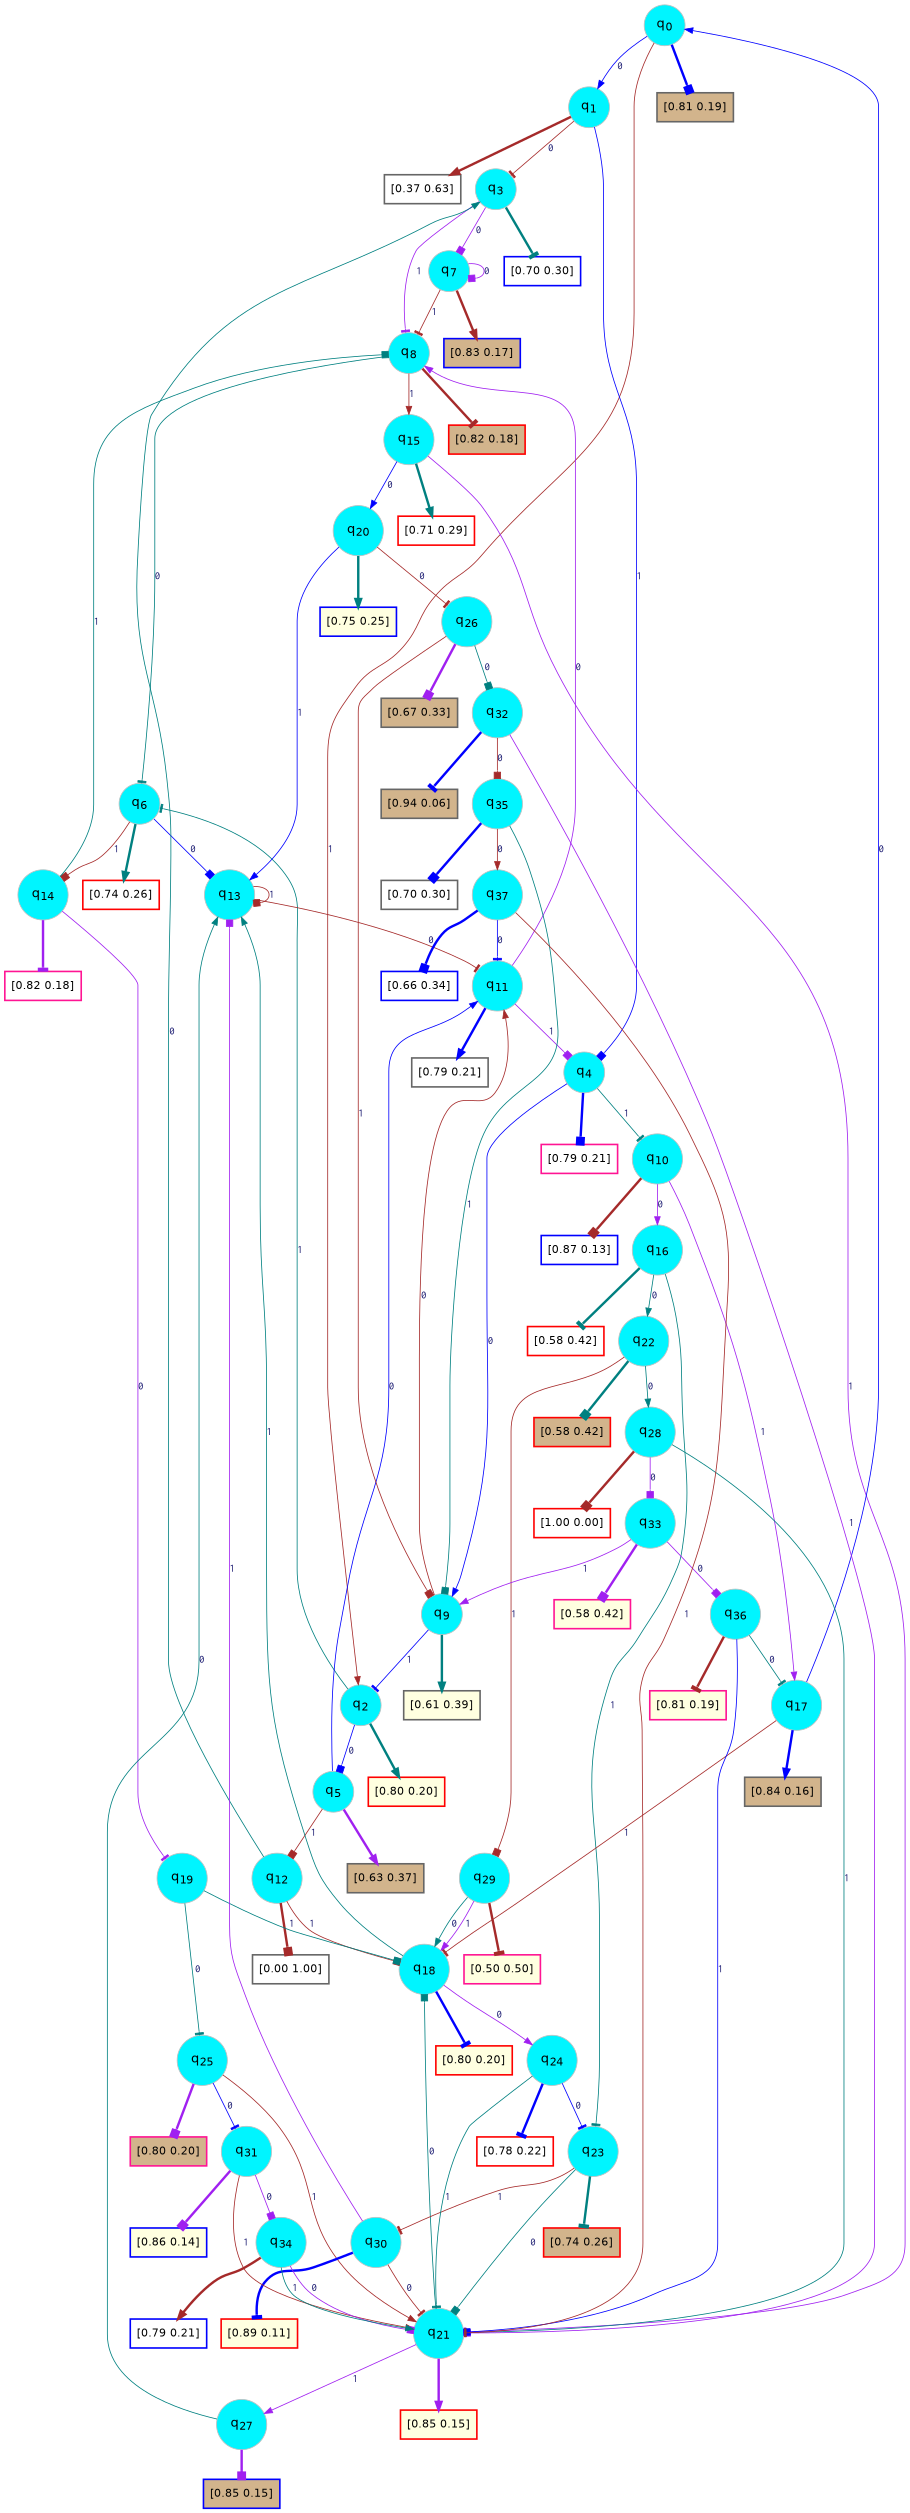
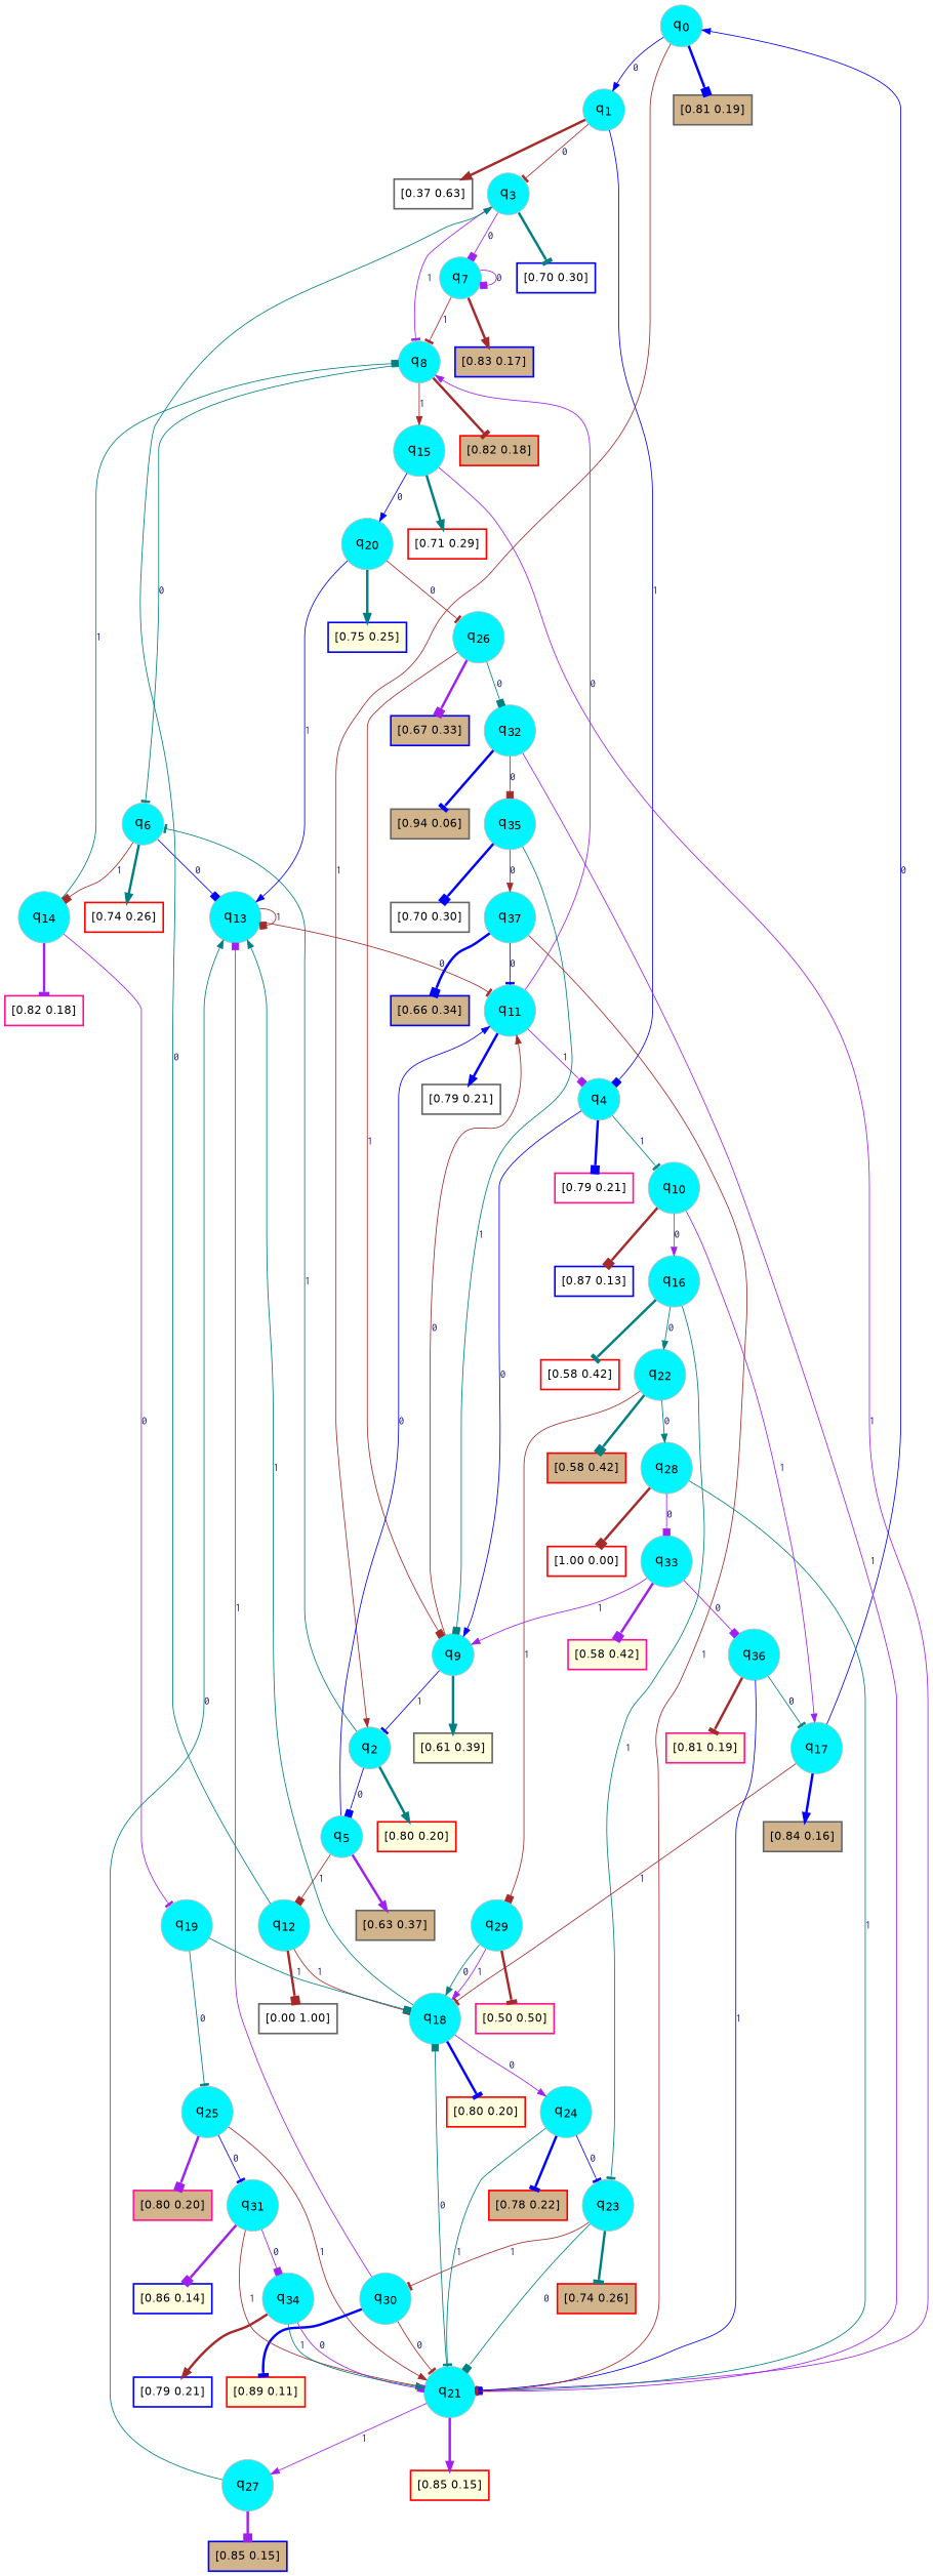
  digraph {
    rankdir=TD
    node [color=gray fillcolor=turquoise1 fontcolor=black fontname=Helvetica fontsize=16 fontweight=bold shape=circle style=filled]
    edge [arrowhead=box arrowsize=1 color=brown fontcolor=midnightblue fontname=courier fontweight=bold penwidth=1 style=solid weight=20]
    n1 [label=<q<SUB>0</SUB>>]
    n2 [label=<q<SUB>1</SUB>>]
    n3 [label=<q<SUB>2</SUB>>]
    n4 [color=gray40 fillcolor=tan fontsize=14 label="[0.81 0.19]" penwidth=2 shape=box]
    n5 [label=<q<SUB>3</SUB>>]
    n6 [label=<q<SUB>4</SUB>>]
    n7 [color=gray40 fillcolor=white fontsize=14 label="[0.37 0.63]" penwidth=2 shape=box]
    n8 [label=<q<SUB>5</SUB>>]
    n9 [label=<q<SUB>6</SUB>>]
    n10 [color=red fillcolor=lightyellow fontsize=14 label="[0.80 0.20]" penwidth=2 shape=box]
    n11 [label=<q<SUB>7</SUB>>]
    n12 [label=<q<SUB>8</SUB>>]
    n13 [color=blue fillcolor=white fontsize=14 label="[0.70 0.30]" penwidth=2 shape=box]
    n14 [label=<q<SUB>9</SUB>>]
    n15 [label=<q<SUB>10</SUB>>]
    n16 [color=deeppink fillcolor=white fontsize=14 label="[0.79 0.21]" penwidth=2 shape=box]
    n17 [label=<q<SUB>11</SUB>>]
    n18 [label=<q<SUB>12</SUB>>]
    n19 [color=gray40 fillcolor=tan fontsize=14 label="[0.63 0.37]" penwidth=2 shape=box]
    n20 [label=<q<SUB>13</SUB>>]
    n21 [label=<q<SUB>14</SUB>>]
    n22 [color=red fillcolor=white fontsize=14 label="[0.74 0.26]" penwidth=2 shape=box]
    n23 [color=blue fillcolor=tan fontsize=14 label="[0.83 0.17]" penwidth=2 shape=box]
    n24 [label=<q<SUB>15</SUB>>]
    n25 [color=red fillcolor=tan fontsize=14 label="[0.82 0.18]" penwidth=2 shape=box]
    n26 [color=gray40 fillcolor=lightyellow fontsize=14 label="[0.61 0.39]" penwidth=2 shape=box]
    n27 [label=<q<SUB>16</SUB>>]
    n28 [label=<q<SUB>17</SUB>>]
    n29 [color=blue fillcolor=white fontsize=14 label="[0.87 0.13]" penwidth=2 shape=box]
    n30 [color=gray40 fillcolor=white fontsize=14 label="[0.79 0.21]" penwidth=2 shape=box]
    n31 [label=<q<SUB>18</SUB>>]
    n32 [color=gray40 fillcolor=white fontsize=14 label="[0.00 1.00]" penwidth=2 shape=box]
    n33 [label=<q<SUB>19</SUB>>]
    n34 [color=deeppink fillcolor=white fontsize=14 label="[0.82 0.18]" penwidth=2 shape=box]
    n35 [label=<q<SUB>20</SUB>>]
    n36 [label=<q<SUB>21</SUB>>]
    n37 [color=red fillcolor=white fontsize=14 label="[0.71 0.29]" penwidth=2 shape=box]
    n38 [label=<q<SUB>22</SUB>>]
    n39 [label=<q<SUB>23</SUB>>]
    n40 [color=red fillcolor=white fontsize=14 label="[0.58 0.42]" penwidth=2 shape=box]
    n41 [color=gray40 fillcolor=tan fontsize=14 label="[0.84 0.16]" penwidth=2 shape=box]
    n42 [label=<q<SUB>24</SUB>>]
    n43 [color=red fillcolor=lightyellow fontsize=14 label="[0.80 0.20]" penwidth=2 shape=box]
    n44 [label=<q<SUB>25</SUB>>]
    n45 [label=<q<SUB>26</SUB>>]
    n46 [color=blue fillcolor=lightyellow fontsize=14 label="[0.75 0.25]" penwidth=2 shape=box]
    n47 [label=<q<SUB>27</SUB>>]
    n48 [color=red fillcolor=lightyellow fontsize=14 label="[0.85 0.15]" penwidth=2 shape=box]
    n49 [label=<q<SUB>28</SUB>>]
    n50 [label=<q<SUB>29</SUB>>]
    n51 [color=red fillcolor=tan fontsize=14 label="[0.58 0.42]" penwidth=2 shape=box]
    n52 [label=<q<SUB>30</SUB>>]
    n53 [color=red fillcolor=tan fontsize=14 label="[0.74 0.26]" penwidth=2 shape=box]
-   n54 [color=red fillcolor=white fontsize=14 label="[0.78 0.22]" penwidth=2 shape=box]
+   n54 [color=red fillcolor=tan fontsize=14 label="[0.78 0.22]" penwidth=2 shape=box]
    n55 [label=<q<SUB>31</SUB>>]
    n56 [color=deeppink fillcolor=tan fontsize=14 label="[0.80 0.20]" penwidth=2 shape=box]
    n57 [label=<q<SUB>32</SUB>>]
-   n58 [color=gray40 fillcolor=tan fontsize=14 label="[0.67 0.33]" penwidth=2 shape=box]
+   n58 [color=blue fillcolor=tan fontsize=14 label="[0.67 0.33]" penwidth=2 shape=box]
    n59 [color=blue fillcolor=tan fontsize=14 label="[0.85 0.15]" penwidth=2 shape=box]
    n60 [label=<q<SUB>33</SUB>>]
    n61 [color=red fillcolor=white fontsize=14 label="[1.00 0.00]" penwidth=2 shape=box]
    n62 [color=deeppink fillcolor=lightyellow fontsize=14 label="[0.50 0.50]" penwidth=2 shape=box]
    n63 [color=red fillcolor=lightyellow fontsize=14 label="[0.89 0.11]" penwidth=2 shape=box]
    n64 [label=<q<SUB>34</SUB>>]
    n65 [color=blue fillcolor=lightyellow fontsize=14 label="[0.86 0.14]" penwidth=2 shape=box]
    n66 [label=<q<SUB>35</SUB>>]
    n67 [color=gray40 fillcolor=tan fontsize=14 label="[0.94 0.06]" penwidth=2 shape=box]
    n68 [label=<q<SUB>36</SUB>>]
    n69 [color=deeppink fillcolor=lightyellow fontsize=14 label="[0.58 0.42]" penwidth=2 shape=box]
    n70 [color=blue fillcolor=white fontsize=14 label="[0.79 0.21]" penwidth=2 shape=box]
    n71 [label=<q<SUB>37</SUB>>]
    n72 [color=gray40 fillcolor=white fontsize=14 label="[0.70 0.30]" penwidth=2 shape=box]
    n73 [color=deeppink fillcolor=lightyellow fontsize=14 label="[0.81 0.19]" penwidth=2 shape=box]
-   n74 [color=blue fillcolor=white fontsize=14 label="[0.66 0.34]" penwidth=2 shape=box]
+   n74 [color=blue fillcolor=tan fontsize=14 label="[0.66 0.34]" penwidth=2 shape=box]
    n1 -> n2 [arrowhead=normal color=blue label=0]
    n1 -> n3 [arrowhead=normal label=1]
    n1 -> n4 [color=blue penwidth=3]
    n2 -> n5 [arrowhead=tee label=0]
    n2 -> n6 [color=blue label=1]
    n2 -> n7 [arrowhead=normal penwidth=3]
    n3 -> n8 [color=blue label=0]
    n3 -> n9 [arrowhead=tee color=teal label=1]
    n3 -> n10 [arrowhead=normal color=teal penwidth=3]
    n5 -> n11 [color=purple label=0]
    n5 -> n12 [arrowhead=tee color=purple label=1]
    n5 -> n13 [arrowhead=tee color=teal penwidth=3]
    n6 -> n14 [arrowhead=normal color=blue label=0]
    n6 -> n15 [arrowhead=tee color=teal label=1]
    n6 -> n16 [color=blue penwidth=3]
    n8 -> n17 [arrowhead=normal color=blue label=0]
    n8 -> n18 [label=1]
    n8 -> n19 [arrowhead=normal color=purple penwidth=3]
    n9 -> n20 [color=blue label=0]
    n9 -> n21 [label=1]
    n9 -> n22 [arrowhead=normal color=teal penwidth=3]
    n11 -> n11 [color=purple label=0]
    n11 -> n12 [arrowhead=tee label=1]
    n11 -> n23 [arrowhead=normal penwidth=3]
    n12 -> n9 [arrowhead=tee color=teal label=0]
    n12 -> n24 [arrowhead=normal label=1]
    n12 -> n25 [arrowhead=tee penwidth=3]
    n14 -> n3 [arrowhead=tee color=blue label=1]
    n14 -> n17 [arrowhead=normal label=0]
    n14 -> n26 [arrowhead=normal color=teal penwidth=3]
    n15 -> n27 [arrowhead=normal color=purple label=0]
    n15 -> n28 [arrowhead=normal color=purple label=1]
    n15 -> n29 [penwidth=3]
    n17 -> n6 [color=purple label=1]
    n17 -> n12 [arrowhead=normal color=purple label=0]
    n17 -> n30 [arrowhead=normal color=blue penwidth=3]
    n18 -> n5 [arrowhead=normal color=teal label=0]
    n18 -> n31 [label=1]
    n18 -> n32 [penwidth=3]
    n20 -> n17 [arrowhead=tee label=0]
    n20 -> n20 [label=1]
    n21 -> n12 [color=teal label=1]
    n21 -> n33 [arrowhead=tee color=purple label=0]
    n21 -> n34 [arrowhead=tee color=purple penwidth=3]
    n24 -> n35 [arrowhead=normal color=blue label=0]
    n24 -> n36 [arrowhead=tee color=purple label=1]
    n24 -> n37 [arrowhead=normal color=teal penwidth=3]
    n27 -> n38 [arrowhead=normal color=teal label=0]
    n27 -> n39 [arrowhead=tee color=teal label=1]
    n27 -> n40 [arrowhead=tee color=teal penwidth=3]
    n28 -> n1 [arrowhead=normal color=blue label=0]
    n28 -> n31 [arrowhead=tee label=1]
    n28 -> n41 [arrowhead=normal color=blue penwidth=3]
    n31 -> n20 [arrowhead=normal color=teal label=1]
    n31 -> n42 [arrowhead=normal color=purple label=0]
    n31 -> n43 [arrowhead=tee color=blue penwidth=3]
    n33 -> n31 [color=teal label=1]
    n33 -> n44 [arrowhead=tee color=teal label=0]
    n35 -> n20 [arrowhead=normal color=blue label=1]
    n35 -> n45 [arrowhead=tee label=0]
    n35 -> n46 [arrowhead=normal color=teal penwidth=3]
    n36 -> n31 [color=teal label=0]
    n36 -> n47 [arrowhead=normal color=purple label=1]
    n36 -> n48 [arrowhead=normal color=purple penwidth=3]
    n38 -> n49 [arrowhead=normal color=teal label=0]
    n38 -> n50 [label=1]
    n38 -> n51 [color=teal penwidth=3]
    n39 -> n36 [color=teal label=0]
    n39 -> n52 [arrowhead=tee label=1]
    n39 -> n53 [arrowhead=tee color=teal penwidth=3]
    n42 -> n36 [arrowhead=tee color=teal label=1]
    n42 -> n39 [arrowhead=tee color=blue label=0]
    n42 -> n54 [arrowhead=tee color=blue penwidth=3]
    n44 -> n36 [arrowhead=normal label=1]
    n44 -> n55 [arrowhead=tee color=blue label=0]
    n44 -> n56 [color=purple penwidth=3]
    n45 -> n14 [label=1]
    n45 -> n57 [color=teal label=0]
    n45 -> n58 [color=purple penwidth=3]
    n47 -> n20 [arrowhead=normal color=teal label=0]
    n47 -> n59 [color=purple penwidth=3]
    n49 -> n36 [arrowhead=tee color=teal label=1]
    n49 -> n60 [color=purple label=0]
    n49 -> n61 [penwidth=3]
    n50 -> n31 [arrowhead=normal color=teal label=0]
    n50 -> n31 [arrowhead=normal color=purple label=1]
    n50 -> n62 [arrowhead=tee penwidth=3]
    n52 -> n20 [color=purple label=1]
    n52 -> n36 [arrowhead=tee label=0]
    n52 -> n63 [arrowhead=tee color=blue penwidth=3]
    n55 -> n36 [arrowhead=normal label=1]
    n55 -> n64 [color=purple label=0]
    n55 -> n65 [color=purple penwidth=3]
    n57 -> n36 [color=purple label=1]
    n57 -> n66 [label=0]
    n57 -> n67 [arrowhead=tee color=blue penwidth=3]
    n60 -> n14 [arrowhead=normal color=purple label=1]
    n60 -> n68 [color=purple label=0]
    n60 -> n69 [color=purple penwidth=3]
    n64 -> n36 [color=purple label=0]
    n64 -> n36 [arrowhead=normal color=teal label=1]
    n64 -> n70 [arrowhead=normal penwidth=3]
    n66 -> n14 [color=teal label=1]
    n66 -> n71 [arrowhead=normal label=0]
    n66 -> n72 [color=blue penwidth=3]
    n68 -> n28 [arrowhead=tee color=teal label=0]
    n68 -> n36 [color=blue label=1]
    n68 -> n73 [arrowhead=tee penwidth=3]
    n71 -> n17 [arrowhead=tee color=blue label=0]
    n71 -> n36 [arrowhead=tee label=1]
    n71 -> n74 [color=blue penwidth=3]
  }
